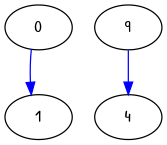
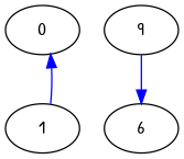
  digraph {
    fontname="Patrick Hand"
    node [color=black fontname="Patrick Hand"]
    edge [color=blue fontname="Patrick Hand"]
    n1 [label=0]
    n2 [label=1]
-   n3 [label=4]
+   n3 [label=6]
    n4 [label=9]
-   n1 -> n2
+   n2 -> n1
    n4 -> n3
  }
